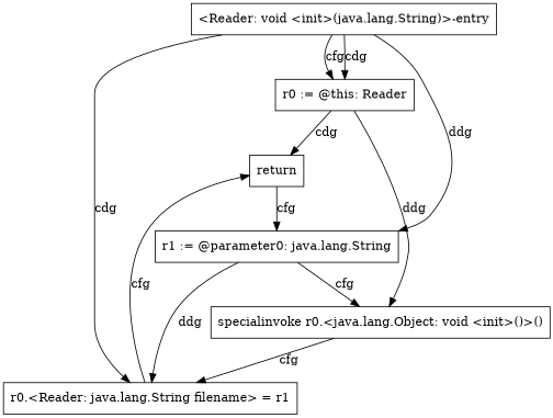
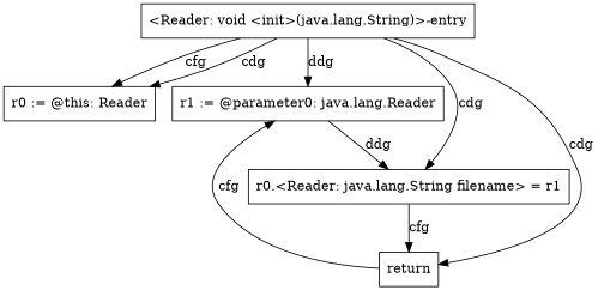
  digraph {
    node [shape=rect]
    n1 [label="<Reader: void <init>(java.lang.String)>-entry"]
    n2 [label="r0 := @this: Reader"]
-   n3 [label="r1 := @parameter0: java.lang.String"]
+   n3 [label="r1 := @parameter0: java.lang.Reader"]
    n4 [label="r0.<Reader: java.lang.String filename> = r1"]
    n5 [label=return]
-   n6 [label="specialinvoke r0.<java.lang.Object: void <init>()>()"]
    n1 -> n2 [label=cfg]
    n1 -> n2 [label=cdg]
    n1 -> n3 [label=ddg]
    n1 -> n4 [label=cdg]
-   n2 -> n5 [label=cdg]
-   n2 -> n6 [label=ddg]
+   n1 -> n5 [label=cdg]
    n3 -> n4 [label=ddg]
-   n3 -> n6 [label=cfg]
    n4 -> n5 [label=cfg]
    n5 -> n3 [label=cfg]
-   n6 -> n4 [label=cfg]
  }
